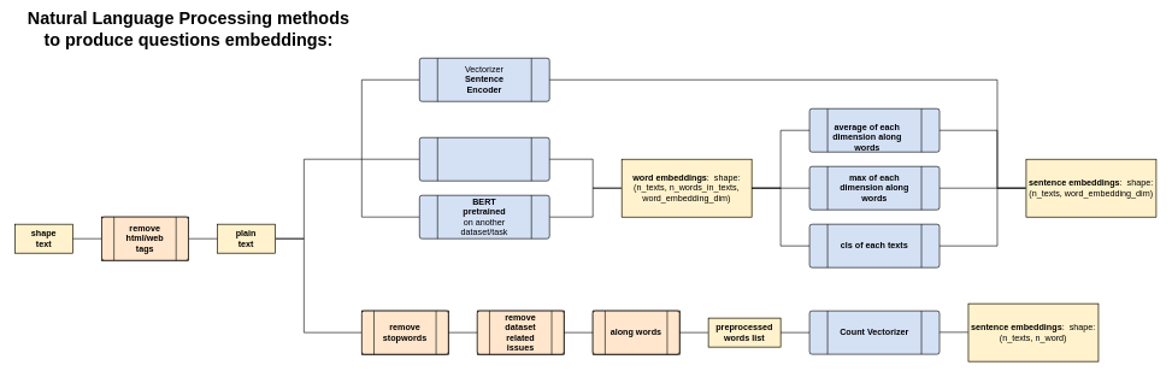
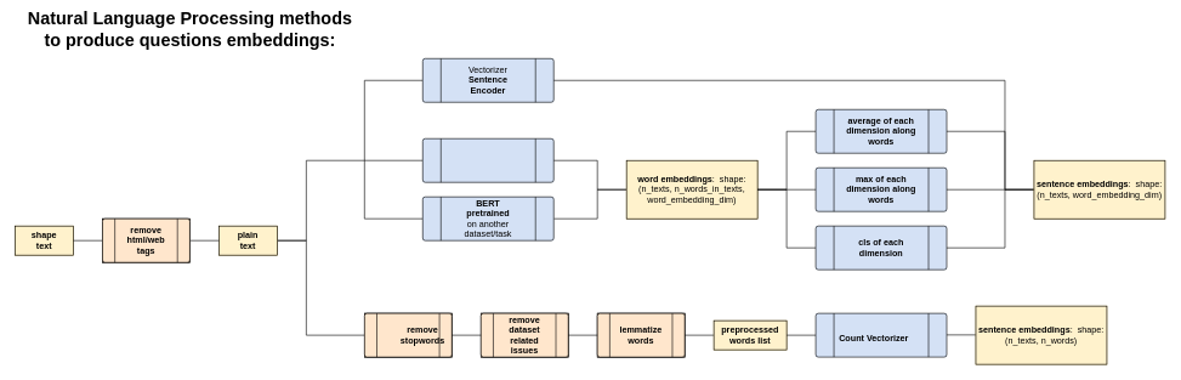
  <mxCell id="0" />
  <mxCell id="1" parent="0" />
  <mxCell id="2" value="" style="group;fillColor=#fff2cc;strokeColor=#d6b656;" parent="1" vertex="1" connectable="0"><mxGeometry x="20" y="310" width="80" height="40" as="geometry" /></mxCell>
  <mxCell id="3" value="" style="rounded=0;whiteSpace=wrap;html=1;fillColor=#FFF2CC;" parent="2" vertex="1"><mxGeometry width="80" height="40" as="geometry" /></mxCell>
  <mxCell id="4" value="&lt;b&gt;shape text&lt;br&gt;&lt;/b&gt;" style="text;html=1;strokeColor=none;fillColor=none;align=center;verticalAlign=middle;whiteSpace=wrap;rounded=0;" parent="2" vertex="1"><mxGeometry x="20" y="10" width="40" height="20" as="geometry" /></mxCell>
  <mxCell id="5" value="" style="endArrow=none;html=1;rounded=0;entryX=0;entryY=0.5;entryDx=0;entryDy=0;" parent="1" target="10" edge="1"><mxGeometry width="50" height="50" relative="1" as="geometry"><mxPoint x="380" y="330" as="sourcePoint" /><mxPoint x="580" y="220" as="targetPoint" /><Array as="points"><mxPoint x="420" y="330" /><mxPoint x="420" y="220" /></Array></mxGeometry></mxCell>
  <mxCell id="6" value="" style="endArrow=none;html=1;rounded=0;exitX=1;exitY=0.5;exitDx=0;exitDy=0;" parent="1" edge="1"><mxGeometry width="50" height="50" relative="1" as="geometry"><mxPoint x="380" y="330" as="sourcePoint" /><mxPoint x="500" y="460" as="targetPoint" /><Array as="points"><mxPoint x="420" y="330" /><mxPoint x="420" y="460" /></Array></mxGeometry></mxCell>
  <mxCell id="7" value="" style="endArrow=none;html=1;rounded=0;entryX=0;entryY=0.5;entryDx=0;entryDy=0;" parent="1" edge="1"><mxGeometry width="50" height="50" relative="1" as="geometry"><mxPoint x="500" y="220" as="sourcePoint" /><mxPoint x="580" y="300" as="targetPoint" /><Array as="points"><mxPoint x="500" y="300" /></Array></mxGeometry></mxCell>
  <mxCell id="8" value="" style="endArrow=none;html=1;rounded=0;entryX=0;entryY=0.5;entryDx=0;entryDy=0;" parent="1" target="17" edge="1"><mxGeometry width="50" height="50" relative="1" as="geometry"><mxPoint x="500" y="220" as="sourcePoint" /><mxPoint x="580" as="targetPoint" y="140" /><Array as="points"><mxPoint x="500" y="110" /></Array></mxGeometry></mxCell>
  <mxCell id="9" value="" style="group;fillColor=#D4E1F5;" parent="1" vertex="1" connectable="0"><mxGeometry x="580" y="190" width="180" height="60" as="geometry" /></mxCell>
  <mxCell id="10" value="" style="verticalLabelPosition=bottom;verticalAlign=top;html=1;shape=process;whiteSpace=wrap;rounded=1;size=0.14;arcSize=6;fillColor=#D4E1F5;" parent="9" vertex="1"><mxGeometry width="180" height="60" as="geometry" /></mxCell>
  <mxCell id="11" value="" style="endArrow=none;html=1;rounded=0;exitX=1;exitY=0.5;exitDx=0;exitDy=0;entryX=0;entryY=0.5;entryDx=0;entryDy=0;" parent="1" source="20" target="14" edge="1"><mxGeometry width="50" height="50" relative="1" as="geometry"><mxPoint x="760" as="sourcePoint" y="140" /><mxPoint x="860" y="180" as="targetPoint" /><Array as="points"><mxPoint x="820" y="300" /><mxPoint x="820" y="260" /></Array></mxGeometry></mxCell>
  <mxCell id="12" value="" style="endArrow=none;html=1;rounded=0;exitX=1;exitY=0.5;exitDx=0;exitDy=0;entryX=0;entryY=0.5;entryDx=0;entryDy=0;" parent="1" source="10" target="14" edge="1"><mxGeometry width="50" height="50" relative="1" as="geometry"><mxPoint x="770" y="150" as="sourcePoint" /><mxPoint x="860" y="180" as="targetPoint" /><Array as="points"><mxPoint x="820" y="220" /><mxPoint x="820" y="260" /></Array></mxGeometry></mxCell>
  <mxCell id="13" value="" style="group;fillColor=#fff2cc;strokeColor=#d6b656;" parent="1" vertex="1" connectable="0"><mxGeometry x="860" y="220" width="180" height="80" as="geometry" /></mxCell>
  <mxCell id="14" value="" style="rounded=0;whiteSpace=wrap;html=1;fillColor=#FFF2CC;" parent="13" vertex="1"><mxGeometry width="180" height="80" as="geometry" /></mxCell>
  <mxCell id="15" value="&lt;b&gt;word embeddings&lt;/b&gt;:&amp;nbsp; shape: &lt;br&gt;(n_texts, n_words_in_texts, word_embedding_dim)" style="text;html=1;strokeColor=none;fillColor=none;align=center;verticalAlign=middle;whiteSpace=wrap;rounded=0;" parent="13" vertex="1"><mxGeometry y="20" width="180" height="40" as="geometry" /></mxCell>
  <mxCell id="16" value="" style="group;fillColor=#D4E1F5;" parent="1" vertex="1" connectable="0"><mxGeometry x="580" y="80" width="180" height="60" as="geometry" /></mxCell>
  <mxCell id="17" value="" style="verticalLabelPosition=bottom;verticalAlign=top;html=1;shape=process;whiteSpace=wrap;rounded=1;size=0.14;arcSize=6;fillColor=#D4E1F5;" parent="16" vertex="1"><mxGeometry width="180" height="60" as="geometry" /></mxCell>
  <mxCell id="18" value="Vectorizer &lt;b&gt;Sentence Encoder&lt;/b&gt;" style="text;html=1;strokeColor=none;fillColor=none;align=center;verticalAlign=middle;whiteSpace=wrap;rounded=0;" parent="16" vertex="1"><mxGeometry x="60" y="15" width="60" height="30" as="geometry" /></mxCell>
  <mxCell id="19" value="" style="group;fillColor=#D4E1F5;" parent="1" vertex="1" connectable="0"><mxGeometry x="580" y="270" width="180" height="60" as="geometry" /></mxCell>
  <mxCell id="20" value="" style="verticalLabelPosition=bottom;verticalAlign=top;html=1;shape=process;whiteSpace=wrap;rounded=1;size=0.14;arcSize=6;fillColor=#D4E1F5;" parent="19" vertex="1"><mxGeometry width="180" height="60" as="geometry" /></mxCell>
  <mxCell id="21" value="&lt;b&gt;BERT pretrained &lt;/b&gt;on another dataset/task" style="text;html=1;strokeColor=none;fillColor=none;align=center;verticalAlign=middle;whiteSpace=wrap;rounded=0;" parent="19" vertex="1"><mxGeometry x="60" y="15" width="60" height="30" as="geometry" /></mxCell>
  <mxCell id="22" value="" style="group;fillColor=#ffe6cc;strokeColor=#000000;" parent="1" vertex="1" connectable="0"><mxGeometry x="500" y="430" width="120" height="60" as="geometry" /></mxCell>
  <mxCell id="23" value="" style="group;fillColor=#ffe6cc;strokeColor=#000000;" parent="22" vertex="1" connectable="0"><mxGeometry width="120" height="60" as="geometry" /></mxCell>
  <mxCell id="24" value="" style="verticalLabelPosition=bottom;verticalAlign=top;html=1;shape=process;whiteSpace=wrap;rounded=1;size=0.14;arcSize=6;fillColor=#ffe6cc;strokeColor=#000000;" parent="23" vertex="1"><mxGeometry width="120" height="60" as="geometry" /></mxCell>
- <mxCell id="25" value="&lt;b&gt;remove stopwords&lt;/b&gt;" style="text;html=1;strokeColor=none;fillColor=#ffe6cc;align=center;verticalAlign=middle;whiteSpace=wrap;rounded=0;" parent="23" vertex="1"><mxGeometry x="40" y="15" width="40" height="30" as="geometry" /></mxCell>
+ <mxCell id="25" value="&lt;b&gt;remove stopwords&lt;/b&gt;" style="text;html=1;strokeColor=none;fillColor=#ffe6cc;align=center;verticalAlign=middle;whiteSpace=wrap;rounded=0;" parent="23" vertex="1"><mxGeometry x="60" y="15" width="40" height="30" as="geometry" /></mxCell>
  <mxCell id="26" value="" style="endArrow=none;html=1;rounded=0;exitX=1;exitY=0.5;exitDx=0;exitDy=0;entryX=0;entryY=0.5;entryDx=0;entryDy=0;" parent="1" source="3" target="74" edge="1"><mxGeometry width="50" height="50" relative="1" as="geometry"><mxPoint x="140" y="480" as="sourcePoint" /><mxPoint x="80" y="330" as="targetPoint" /></mxGeometry></mxCell>
  <mxCell id="27" value="" style="group;fillColor=#ffe6cc;strokeColor=#000000;" parent="1" vertex="1" connectable="0"><mxGeometry x="660" y="430" width="120" height="60" as="geometry" /></mxCell>
  <mxCell id="28" value="" style="group;fillColor=#ffe6cc;strokeColor=#000000;" parent="27" vertex="1" connectable="0"><mxGeometry width="120" height="60" as="geometry" /></mxCell>
  <mxCell id="29" value="" style="verticalLabelPosition=bottom;verticalAlign=top;html=1;shape=process;whiteSpace=wrap;rounded=1;size=0.14;arcSize=6;fillColor=#ffe6cc;strokeColor=#000000;" parent="28" vertex="1"><mxGeometry width="120" height="60" as="geometry" /></mxCell>
  <mxCell id="30" value="&lt;b&gt;remove dataset related issues&lt;br&gt;&lt;/b&gt;" style="text;html=1;strokeColor=none;fillColor=#ffe6cc;align=center;verticalAlign=middle;whiteSpace=wrap;rounded=0;" parent="28" vertex="1"><mxGeometry x="20" y="15" width="80" height="30" as="geometry" /></mxCell>
  <mxCell id="31" value="" style="group;fillColor=#ffe6cc;strokeColor=#000000;" parent="1" vertex="1" connectable="0"><mxGeometry x="820" y="430" width="120" height="60" as="geometry" /></mxCell>
  <mxCell id="32" value="" style="group;fillColor=#ffe6cc;strokeColor=#000000;" parent="31" vertex="1" connectable="0"><mxGeometry width="120" height="60" as="geometry" /></mxCell>
  <mxCell id="33" value="" style="verticalLabelPosition=bottom;verticalAlign=top;html=1;shape=process;whiteSpace=wrap;rounded=1;size=0.14;arcSize=6;fillColor=#ffe6cc;strokeColor=#000000;" parent="32" vertex="1"><mxGeometry width="120" height="60" as="geometry" /></mxCell>
- <mxCell id="34" value="&lt;b&gt;along words&lt;br&gt;&lt;/b&gt;" style="text;html=1;strokeColor=none;fillColor=#ffe6cc;align=center;verticalAlign=middle;whiteSpace=wrap;rounded=0;" parent="32" vertex="1"><mxGeometry x="20" y="15" width="80" height="30" as="geometry" /></mxCell>
+ <mxCell id="34" value="&lt;b&gt;lemmatize words&lt;br&gt;&lt;/b&gt;" style="text;html=1;strokeColor=none;fillColor=#ffe6cc;align=center;verticalAlign=middle;whiteSpace=wrap;rounded=0;" parent="32" vertex="1"><mxGeometry x="20" y="15" width="80" height="30" as="geometry" /></mxCell>
  <mxCell id="35" value="" style="endArrow=none;html=1;rounded=0;exitX=1;exitY=0.5;exitDx=0;exitDy=0;entryX=0;entryY=0.5;entryDx=0;entryDy=0;fillColor=#ffe6cc;strokeColor=#000000;" parent="1" source="24" target="29" edge="1"><mxGeometry width="50" height="50" relative="1" as="geometry"><mxPoint x="660" y="560" as="sourcePoint" /><mxPoint x="710" y="510" as="targetPoint" /></mxGeometry></mxCell>
  <mxCell id="36" value="" style="endArrow=none;html=1;rounded=0;exitX=1;exitY=0.5;exitDx=0;exitDy=0;entryX=0;entryY=0.5;entryDx=0;entryDy=0;fillColor=#ffe6cc;strokeColor=#000000;" parent="1" source="29" target="33" edge="1"><mxGeometry width="50" height="50" relative="1" as="geometry"><mxPoint x="690" y="470" as="sourcePoint" /><mxPoint x="730" y="470" as="targetPoint" /></mxGeometry></mxCell>
  <mxCell id="37" value="" style="group;fillColor=#fff2cc;strokeColor=#d6b656;" parent="1" vertex="1" connectable="0"><mxGeometry x="300" y="310" width="80" height="40" as="geometry" /></mxCell>
  <mxCell id="38" value="" style="rounded=0;whiteSpace=wrap;html=1;fillColor=#FFF2CC;" parent="37" vertex="1"><mxGeometry width="80" height="40" as="geometry" /></mxCell>
  <mxCell id="39" value="&lt;b&gt;plain text&lt;br&gt;&lt;/b&gt;" style="text;html=1;strokeColor=none;fillColor=none;align=center;verticalAlign=middle;whiteSpace=wrap;rounded=0;" parent="37" vertex="1"><mxGeometry x="20" y="10" width="40" height="20" as="geometry" /></mxCell>
  <mxCell id="40" value="" style="endArrow=none;html=1;rounded=0;exitX=1;exitY=0.5;exitDx=0;exitDy=0;entryX=0;entryY=0.5;entryDx=0;entryDy=0;" parent="1" target="38" edge="1"><mxGeometry width="50" height="50" relative="1" as="geometry"><mxPoint y="330" as="sourcePoint" x="260" /><mxPoint x="730" y="470" as="targetPoint" /></mxGeometry></mxCell>
  <mxCell id="41" value="" style="endArrow=none;html=1;rounded=0;exitX=1;exitY=0.5;exitDx=0;exitDy=0;entryX=0;entryY=0.5;entryDx=0;entryDy=0;" parent="1" source="33" target="43" edge="1"><mxGeometry width="50" height="50" relative="1" as="geometry"><mxPoint x="910" y="470" as="sourcePoint" /><mxPoint x="1160" y="460" as="targetPoint" /></mxGeometry></mxCell>
  <mxCell id="42" value="" style="group;fillColor=#fff2cc;strokeColor=#d6b656;" parent="1" vertex="1" connectable="0"><mxGeometry x="980" y="440" width="100" height="40" as="geometry" /></mxCell>
  <mxCell id="43" value="" style="rounded=0;whiteSpace=wrap;html=1;fillColor=#FFF2CC;" parent="42" vertex="1"><mxGeometry width="100" height="40" as="geometry" /></mxCell>
  <mxCell id="44" value="&lt;b&gt;preprocessed words list&lt;br&gt;&lt;/b&gt;" style="text;html=1;strokeColor=none;fillColor=none;align=center;verticalAlign=middle;whiteSpace=wrap;rounded=0;" parent="42" vertex="1"><mxGeometry x="25" y="10" width="50" height="20" as="geometry" /></mxCell>
  <mxCell id="45" value="" style="group;fillColor=#D4E1F5;" parent="1" vertex="1" connectable="0"><mxGeometry x="1120" y="230" width="180" height="60" as="geometry" /></mxCell>
  <mxCell id="46" value="" style="verticalLabelPosition=bottom;verticalAlign=top;html=1;shape=process;whiteSpace=wrap;rounded=1;size=0.14;arcSize=6;fillColor=#D4E1F5;" parent="45" vertex="1"><mxGeometry width="180" height="60" as="geometry" /></mxCell>
  <mxCell id="47" value="&lt;b&gt;max of each dimension along words&lt;/b&gt;" style="text;html=1;strokeColor=none;fillColor=none;align=center;verticalAlign=middle;whiteSpace=wrap;rounded=0;" parent="45" vertex="1"><mxGeometry x="30" y="15" width="120" height="30" as="geometry" /></mxCell>
  <mxCell id="48" value="" style="endArrow=none;html=1;rounded=0;exitX=1;exitY=0.5;exitDx=0;exitDy=0;entryX=0;entryY=0.5;entryDx=0;entryDy=0;" parent="1" source="15" target="55" edge="1"><mxGeometry width="50" height="50" relative="1" as="geometry"><mxPoint x="1050" y="260" as="sourcePoint" /><mxPoint x="1120" y="160" as="targetPoint" /><Array as="points"><mxPoint x="1080" y="260" /><mxPoint x="1080" y="180" /></Array></mxGeometry></mxCell>
  <mxCell id="49" value="" style="endArrow=none;html=1;rounded=0;exitX=1;exitY=0.5;exitDx=0;exitDy=0;entryX=0;entryY=0.5;entryDx=0;entryDy=0;" parent="1" source="15" target="52" edge="1"><mxGeometry width="50" height="50" relative="1" as="geometry"><mxPoint x="1050" y="270" as="sourcePoint" /><mxPoint x="1120" y="360" as="targetPoint" /><Array as="points"><mxPoint x="1080" y="260" /><mxPoint x="1080" y="340" /></Array></mxGeometry></mxCell>
  <mxCell id="50" value="" style="endArrow=none;html=1;rounded=0;exitX=1;exitY=0.5;exitDx=0;exitDy=0;entryX=0;entryY=0.5;entryDx=0;entryDy=0;" parent="1" source="15" target="46" edge="1"><mxGeometry width="50" height="50" relative="1" as="geometry"><mxPoint x="1060" y="280" as="sourcePoint" /><mxPoint x="1110" y="270" as="targetPoint" /><Array as="points" /></mxGeometry></mxCell>
  <mxCell id="51" value="" style="group;fillColor=#D4E1F5;" parent="1" vertex="1" connectable="0"><mxGeometry x="1120" y="310" width="180" height="60" as="geometry" /></mxCell>
  <mxCell id="52" value="" style="verticalLabelPosition=bottom;verticalAlign=top;html=1;shape=process;whiteSpace=wrap;rounded=1;size=0.14;arcSize=6;fillColor=#D4E1F5;" parent="51" vertex="1"><mxGeometry width="180" height="60" as="geometry" /></mxCell>
- <mxCell id="53" value="&lt;b&gt;cls of each texts&lt;br&gt;&lt;/b&gt;" style="text;html=1;strokeColor=none;fillColor=none;align=center;verticalAlign=middle;whiteSpace=wrap;rounded=0;" parent="51" vertex="1"><mxGeometry x="30" y="15" width="120" height="30" as="geometry" /></mxCell>
+ <mxCell id="53" value="&lt;b&gt;cls of each dimension&lt;br&gt;&lt;/b&gt;" style="text;html=1;strokeColor=none;fillColor=none;align=center;verticalAlign=middle;whiteSpace=wrap;rounded=0;" parent="51" vertex="1"><mxGeometry x="30" y="15" width="120" height="30" as="geometry" /></mxCell>
  <mxCell id="54" value="" style="group;fillColor=#D4E1F5;" parent="1" vertex="1" connectable="0"><mxGeometry x="1120" y="150" width="180" height="60" as="geometry" /></mxCell>
  <mxCell id="55" value="" style="verticalLabelPosition=bottom;verticalAlign=top;html=1;shape=process;whiteSpace=wrap;rounded=1;size=0.14;arcSize=6;fillColor=#D4E1F5;" parent="54" vertex="1"><mxGeometry width="180" height="60" as="geometry" /></mxCell>
- <mxCell id="56" value="&lt;b&gt;average of each dimension along words&lt;/b&gt;" style="text;html=1;strokeColor=none;fillColor=none;align=center;verticalAlign=middle;whiteSpace=wrap;rounded=0;" parent="54" vertex="1"><mxGeometry x="20" y="25" width="120" height="30" as="geometry" /></mxCell>
+ <mxCell id="56" value="&lt;b&gt;average of each dimension along words&lt;/b&gt;" style="text;html=1;strokeColor=none;fillColor=none;align=center;verticalAlign=middle;whiteSpace=wrap;rounded=0;" parent="54" vertex="1"><mxGeometry x="30" y="15" width="120" height="30" as="geometry" /></mxCell>
  <mxCell id="57" value="" style="endArrow=none;html=1;rounded=0;exitX=1;exitY=0.5;exitDx=0;exitDy=0;" parent="1" source="17" edge="1"><mxGeometry width="50" height="50" relative="1" as="geometry"><mxPoint x="860" y="120" as="sourcePoint" /><mxPoint x="1380" y="260" as="targetPoint" /><Array as="points"><mxPoint x="1380" y="110" /></Array></mxGeometry></mxCell>
  <mxCell id="58" value="" style="endArrow=none;html=1;rounded=0;exitX=1;exitY=0.5;exitDx=0;exitDy=0;" parent="1" source="55" edge="1"><mxGeometry width="50" height="50" relative="1" as="geometry"><mxPoint x="1310" y="179.58" as="sourcePoint" /><mxPoint x="1420" y="260" as="targetPoint" /><Array as="points"><mxPoint x="1380" y="180" /><mxPoint x="1380" y="260" /></Array></mxGeometry></mxCell>
  <mxCell id="59" value="" style="endArrow=none;html=1;rounded=0;exitX=1;exitY=0.5;exitDx=0;exitDy=0;" parent="1" source="46" edge="1"><mxGeometry width="50" height="50" relative="1" as="geometry"><mxPoint x="1310" y="190" as="sourcePoint" /><mxPoint x="1420" y="260" as="targetPoint" /><Array as="points"><mxPoint x="1380" y="260" /></Array></mxGeometry></mxCell>
  <mxCell id="60" value="" style="endArrow=none;html=1;rounded=0;exitX=1;exitY=0.5;exitDx=0;exitDy=0;" parent="1" source="52" edge="1"><mxGeometry width="50" height="50" relative="1" as="geometry"><mxPoint x="1310" y="190" as="sourcePoint" /><mxPoint x="1420" y="260" as="targetPoint" /><Array as="points"><mxPoint x="1380" y="340" /><mxPoint x="1380" y="260" /></Array></mxGeometry></mxCell>
  <mxCell id="61" value="" style="group;fillColor=#fff2cc;strokeColor=#d6b656;" parent="1" vertex="1" connectable="0"><mxGeometry x="1420" y="220" width="180" height="80" as="geometry" /></mxCell>
  <mxCell id="62" value="" style="rounded=0;whiteSpace=wrap;html=1;fillColor=#FFF2CC;" parent="61" vertex="1"><mxGeometry width="180" height="80" as="geometry" /></mxCell>
  <mxCell id="63" value="&lt;b&gt;sentence embeddings&lt;/b&gt;:&amp;nbsp; shape: &lt;br&gt;(n_texts, word_embedding_dim)" style="text;html=1;strokeColor=none;fillColor=none;align=center;verticalAlign=middle;whiteSpace=wrap;rounded=0;" parent="61" vertex="1"><mxGeometry y="20" width="180" height="40" as="geometry" /></mxCell>
  <mxCell id="64" value="" style="endArrow=none;html=1;rounded=0;exitX=1;exitY=0.5;exitDx=0;exitDy=0;" parent="1" source="43" edge="1"><mxGeometry width="50" height="50" relative="1" as="geometry"><mxPoint x="1090" y="470" as="sourcePoint" /><mxPoint x="1120" y="460" as="targetPoint" /><Array as="points" /></mxGeometry></mxCell>
  <mxCell id="65" value="" style="group;fillColor=#D4E1F5;" parent="1" vertex="1" connectable="0"><mxGeometry x="1120" y="430" width="180" height="60" as="geometry" /></mxCell>
  <mxCell id="66" value="" style="verticalLabelPosition=bottom;verticalAlign=top;html=1;shape=process;whiteSpace=wrap;rounded=1;size=0.14;arcSize=6;fillColor=#D4E1F5;" parent="65" vertex="1"><mxGeometry width="180" height="60" as="geometry" /></mxCell>
- <mxCell id="67" value="&lt;b&gt;Count Vectorizer&lt;br&gt;&lt;/b&gt;" style="text;html=1;strokeColor=none;fillColor=none;align=center;verticalAlign=middle;whiteSpace=wrap;rounded=0;" parent="65" vertex="1"><mxGeometry x="30" y="15" width="120" height="30" as="geometry" /></mxCell>
+ <mxCell id="67" value="&lt;b&gt;Count Vectorizer&lt;br&gt;&lt;/b&gt;" style="text;html=1;strokeColor=none;fillColor=none;align=center;verticalAlign=middle;whiteSpace=wrap;rounded=0;" parent="65" vertex="1"><mxGeometry x="20" y="20" width="120" height="30" as="geometry" /></mxCell>
  <mxCell id="68" value="" style="endArrow=none;html=1;rounded=0;exitX=1;exitY=0.5;exitDx=0;exitDy=0;" parent="1" edge="1"><mxGeometry width="50" height="50" relative="1" as="geometry"><mxPoint x="1300" y="459.58" as="sourcePoint" /><mxPoint x="1340" y="459.58" as="targetPoint" /><Array as="points" /></mxGeometry></mxCell>
  <mxCell id="69" value="" style="group;fillColor=#fff2cc;strokeColor=#d6b656;" parent="1" vertex="1" connectable="0"><mxGeometry x="1340" y="420" width="180" height="80" as="geometry" /></mxCell>
  <mxCell id="70" value="" style="rounded=0;whiteSpace=wrap;html=1;fillColor=#FFF2CC;" parent="69" vertex="1"><mxGeometry width="180" height="80" as="geometry" /></mxCell>
- <mxCell id="71" value="&lt;b&gt;sentence embeddings&lt;/b&gt;:&amp;nbsp; shape: &lt;br&gt;(n_texts, n_word)" style="text;html=1;strokeColor=none;fillColor=none;align=center;verticalAlign=middle;whiteSpace=wrap;rounded=0;" parent="69" vertex="1"><mxGeometry y="20" width="180" height="40" as="geometry" /></mxCell>
+ <mxCell id="71" value="&lt;b&gt;sentence embeddings&lt;/b&gt;:&amp;nbsp; shape: &lt;br&gt;(n_texts, n_words)" style="text;html=1;strokeColor=none;fillColor=none;align=center;verticalAlign=middle;whiteSpace=wrap;rounded=0;" parent="69" vertex="1"><mxGeometry y="20" width="180" height="40" as="geometry" /></mxCell>
  <mxCell id="72" value="" style="group;fillColor=#ffe6cc;strokeColor=#000000;" parent="1" vertex="1" connectable="0"><mxGeometry x="140" y="300" width="120" height="60" as="geometry" /></mxCell>
  <mxCell id="73" value="" style="group;fillColor=#ffe6cc;strokeColor=#000000;" parent="72" vertex="1" connectable="0"><mxGeometry width="120" height="60" as="geometry" /></mxCell>
  <mxCell id="74" value="" style="verticalLabelPosition=bottom;verticalAlign=top;html=1;shape=process;whiteSpace=wrap;rounded=1;size=0.14;arcSize=6;fillColor=#ffe6cc;strokeColor=#000000;" parent="73" vertex="1"><mxGeometry width="120" height="60" as="geometry" /></mxCell>
  <mxCell id="75" value="&lt;b style=&quot;font-family: &amp;#34;helvetica&amp;#34;&quot;&gt;remove html/web tags&lt;/b&gt;" style="text;html=1;strokeColor=none;fillColor=#ffe6cc;align=center;verticalAlign=middle;whiteSpace=wrap;rounded=0;" parent="73" vertex="1"><mxGeometry x="40" y="15" width="40" height="30" as="geometry" /></mxCell>
  <mxCell id="76" value="Natural Language Processing methods &lt;br&gt;to produce questions embeddings:" style="text;strokeColor=none;fillColor=none;html=1;fontSize=24;fontStyle=1;verticalAlign=middle;align=center;dashed=1;" vertex="1" parent="1"><mxGeometry x="210" y="20" width="100" height="40" as="geometry" /></mxCell>
